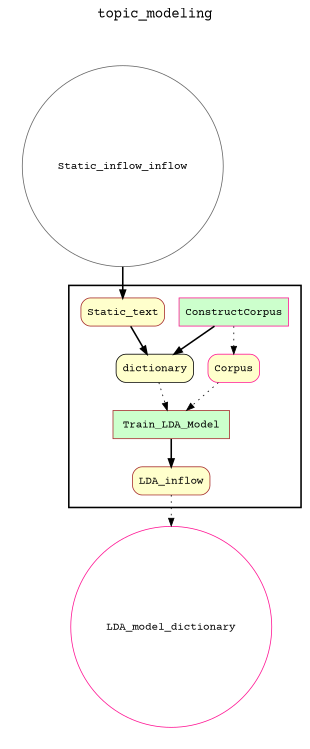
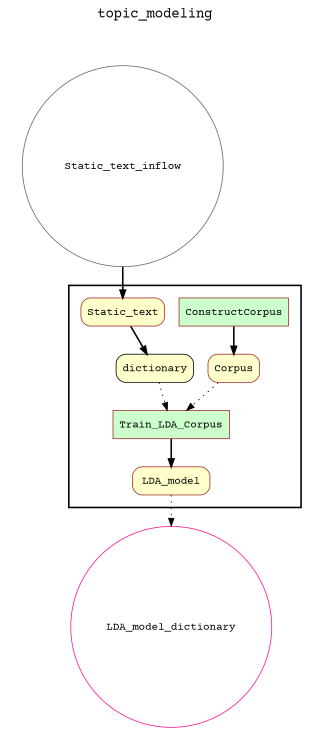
  digraph {
    fontname="Courier Prime"
    fontsize=18
    label=topic_modeling
    labelloc=t
    rankdir=TB
    node [color=brown fillcolor="#FFFFCC" fontname="Courier Prime" peripheries=1 shape=box style="rounded,filled"]
    edge [fontname="Courier Prime" style=bold]
-   Train_LDA_Model [fillcolor="#CCFFCC" style=filled]
-   ConstructCorpus [color=deeppink fillcolor="#CCFFCC" style=filled]
+   Train_LDA_Model [fillcolor="#CCFFCC" style=filled label=Train_LDA_Corpus]
+   ConstructCorpus [fillcolor="#CCFFCC" style=filled]
    Static_text
    dictionary [color=black]
-   Corpus [color=deeppink]
-   LDA_model [label=LDA_inflow]
-   Static_text_inflow [color=gray40 fillcolor="#FFFFFF" shape=circle width=0.2 label=Static_inflow_inflow style=""]
+   Corpus
+   LDA_model
+   Static_text_inflow [color=gray40 fillcolor="#FFFFFF" shape=circle width=0.2 style=""]
    n8 [color=deeppink fillcolor="#FFFFFF" label=LDA_model_dictionary shape=circle width=0.2 style=""]
    subgraph cluster_1 {
      color=black
      label=""
      penwidth=2
      subgraph cluster_2 {
        color=white
        label=""
        penwidth=2
        Train_LDA_Model
        ConstructCorpus
        Static_text
        dictionary
        Corpus
        LDA_model
      }
    }
    subgraph cluster_3 {
      color=white
      label=""
      penwidth=2
      subgraph cluster_4 {
        color=white
        label=""
        penwidth=2
        Static_text_inflow
      }
    }
    subgraph cluster_5 {
      color=white
      label=""
      penwidth=2
      subgraph cluster_6 {
        color=white
        label=""
        penwidth=2
        n8
      }
    }
    Train_LDA_Model -> LDA_model
-   ConstructCorpus -> dictionary
-   ConstructCorpus -> Corpus [style=dotted]
+   ConstructCorpus -> Corpus
    Static_text -> dictionary
    dictionary -> Train_LDA_Model [style=dotted]
    Corpus -> Train_LDA_Model [style=dotted]
    LDA_model -> n8 [style=dotted]
    Static_text_inflow -> Static_text
  }
